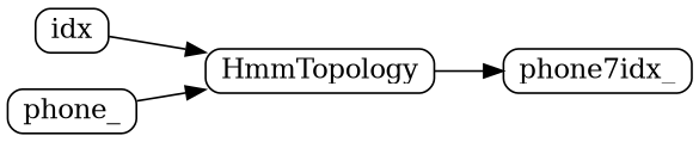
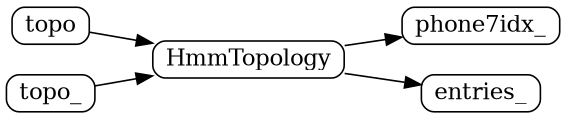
  digraph {
    rankdir=LR
    node [shape=Mrecord]
-   topo [height=.1 width=.1 label=idx]
+   topo [height=.1 width=.1]
    HmmTopology [height=.1 width=.1]
    n3 [height=.1 label=phone7idx_ width=.1]
-   phone_ [height=.1 width=.1]
+   entries_ [height=.1 width=.1]
+   phone_ [height=.1 width=.1 label=topo_]
    topo -> HmmTopology
    HmmTopology -> n3
+   HmmTopology -> entries_
    phone_ -> HmmTopology
  }
